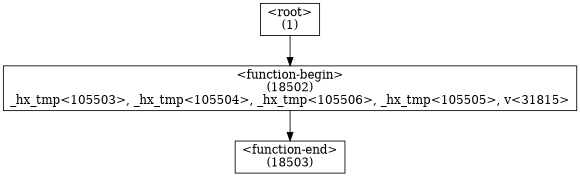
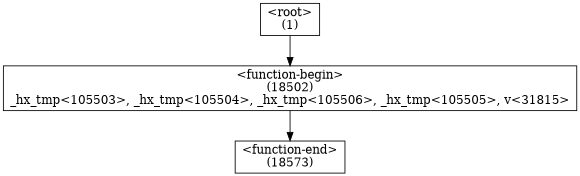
  digraph {
    node [shape=box]
-   n1 [label="<function-end>\n(18503)"]
+   n1 [label="<function-end>\n(18573)"]
    n2 [label="<function-begin>\n(18502)\n_hx_tmp<105503>, _hx_tmp<105504>, _hx_tmp<105506>, _hx_tmp<105505>, v<31815>"]
    n3 [label="<root>\n(1)"]
    n2 -> n1
    n3 -> n2
  }
